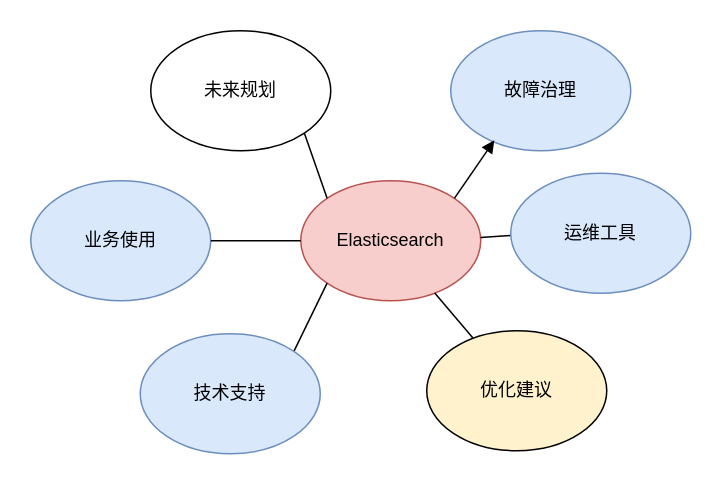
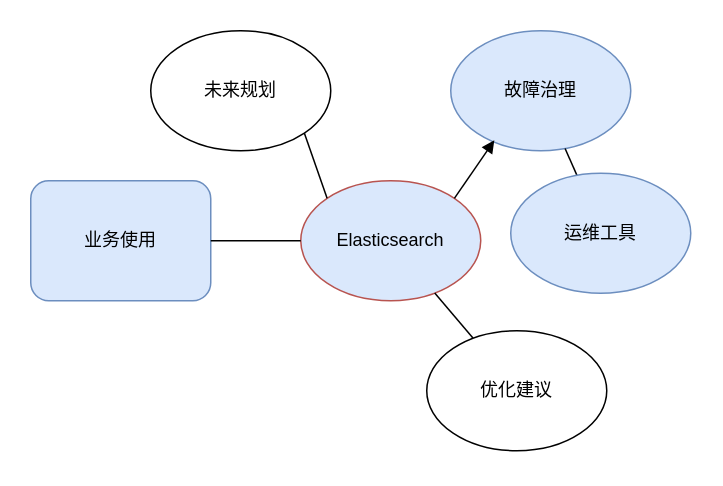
  <mxCell id="0" />
  <mxCell id="1" parent="0" />
- <mxCell id="2" value="Elasticsearch" style="ellipse;whiteSpace=wrap;html=1;fillColor=#f8cecc;strokeColor=#b85450;" vertex="1" parent="1"><mxGeometry x="200" y="120" width="120" height="80" as="geometry" /></mxCell>
- <mxCell id="3" value="业务使用" style="ellipse;whiteSpace=wrap;html=1;fillColor=#dae8fc;strokeColor=#6c8ebf;" vertex="1" parent="1"><mxGeometry x="20" y="120" width="120" height="80" as="geometry" /></mxCell>
- <mxCell id="4" style="rounded=0;orthogonalLoop=1;jettySize=auto;html=1;exitX=1;exitY=0;exitDx=0;exitDy=0;entryX=0;entryY=1;entryDx=0;entryDy=0;endArrow=none;endFill=0;" edge="1" parent="1" source="5" target="2"><mxGeometry relative="1" as="geometry" /></mxCell>
- <mxCell id="5" value="技术支持" style="ellipse;whiteSpace=wrap;html=1;fillColor=#dae8fc;strokeColor=#6c8ebf;" vertex="1" parent="1"><mxGeometry x="93" y="222" width="120" height="80" as="geometry" /></mxCell>
+ <mxCell id="2" value="Elasticsearch" style="ellipse;whiteSpace=wrap;html=1;fillColor=#dae8fc;strokeColor=#b85450;" vertex="1" parent="1"><mxGeometry x="200" y="120" width="120" height="80" as="geometry" /></mxCell>
+ <mxCell id="3" value="业务使用" style="whiteSpace=wrap;html=1;fillColor=#dae8fc;strokeColor=#6c8ebf;rounded=1;" vertex="1" parent="1"><mxGeometry x="20" y="120" width="120" height="80" as="geometry" /></mxCell>
  <mxCell id="6" value="故障治理" style="ellipse;whiteSpace=wrap;html=1;fillColor=#dae8fc;strokeColor=#6c8ebf;" vertex="1" parent="1"><mxGeometry x="300" y="20" width="120" height="80" as="geometry" /></mxCell>
- <mxCell id="7" value="" style="rounded=0;orthogonalLoop=1;jettySize=auto;html=1;endArrow=none;endFill=0;" edge="1" parent="1" source="8" target="2"><mxGeometry relative="1" as="geometry" /></mxCell>
+ <mxCell id="7" value="" style="rounded=0;orthogonalLoop=1;jettySize=auto;html=1;endArrow=none;endFill=0;" edge="1" parent="1" source="8" target="6"><mxGeometry relative="1" as="geometry" /></mxCell>
  <mxCell id="8" value="运维工具" style="ellipse;whiteSpace=wrap;html=1;fillColor=#dae8fc;strokeColor=#6c8ebf;" vertex="1" parent="1"><mxGeometry x="340" y="115" width="120" height="80" as="geometry" /></mxCell>
  <mxCell id="9" value="未来规划" style="ellipse;whiteSpace=wrap;html=1;" vertex="1" parent="1"><mxGeometry x="100" y="20" width="120" height="80" as="geometry" /></mxCell>
  <mxCell id="10" value="" style="rounded=0;orthogonalLoop=1;jettySize=auto;html=1;endArrow=none;endFill=0;" edge="1" parent="1" source="11" target="2"><mxGeometry relative="1" as="geometry" /></mxCell>
- <mxCell id="11" value="优化建议" style="ellipse;whiteSpace=wrap;html=1;fillColor=#fff2cc;" vertex="1" parent="1"><mxGeometry x="284" y="220" width="120" height="80" as="geometry" /></mxCell>
+ <mxCell id="11" value="优化建议" style="ellipse;whiteSpace=wrap;html=1;" vertex="1" parent="1"><mxGeometry x="284" y="220" width="120" height="80" as="geometry" /></mxCell>
  <mxCell id="12" value="" style="endArrow=none;html=1;rounded=0;entryX=1;entryY=0.5;entryDx=0;entryDy=0;exitX=0;exitY=0.5;exitDx=0;exitDy=0;" edge="1" parent="1" source="2" target="3"><mxGeometry width="50" height="50" relative="1" as="geometry"><mxPoint x="260" y="200" as="sourcePoint" /><mxPoint x="280" y="110" as="targetPoint" /></mxGeometry></mxCell>
  <mxCell id="13" value="" style="endArrow=block;html=1;rounded=0;entryX=0.242;entryY=0.913;entryDx=0;entryDy=0;exitX=1;exitY=0;exitDx=0;exitDy=0;entryPerimeter=0;" edge="1" parent="1" source="2" target="6"><mxGeometry width="50" height="50" relative="1" as="geometry"><mxPoint x="300" y="200" as="sourcePoint" /><mxPoint x="350" y="150" as="targetPoint" /></mxGeometry></mxCell>
  <mxCell id="14" value="" style="endArrow=none;html=1;rounded=0;entryX=1;entryY=1;entryDx=0;entryDy=0;exitX=0;exitY=0;exitDx=0;exitDy=0;" edge="1" parent="1" source="2" target="9"><mxGeometry width="50" height="50" relative="1" as="geometry"><mxPoint x="160" y="150" as="sourcePoint" /><mxPoint x="210" y="100" as="targetPoint" /></mxGeometry></mxCell>
